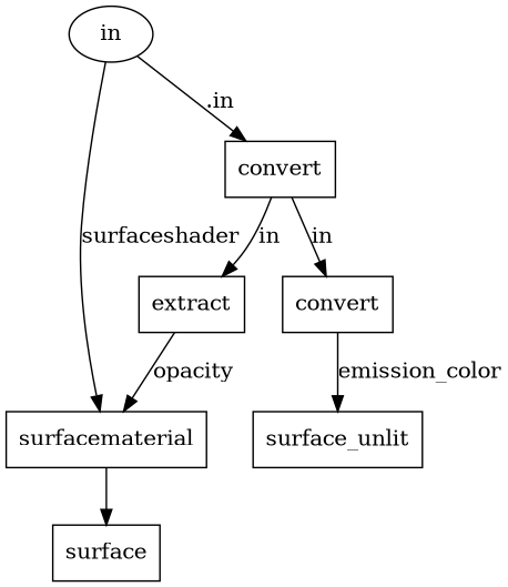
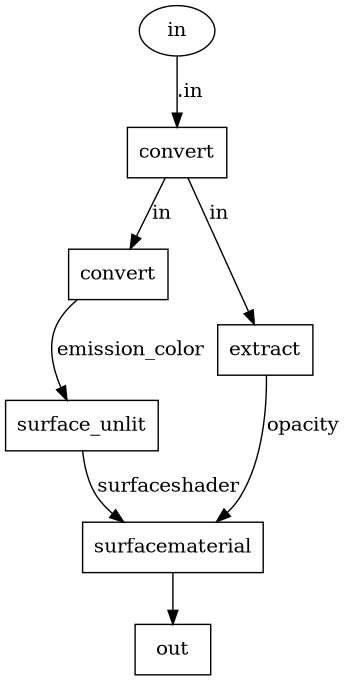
  digraph {
    rankdir=TB
    node [shape=box]
    n1 [label=surfacematerial]
-   n2 [label=surface]
+   n2 [label=out]
    n3 [label=surface_unlit]
    n4 [label=convert]
    n5 [label=convert]
    n6 [label=extract]
    n7 [label=in shape=ellipse]
    n1 -> n2
-   n7 -> n1 [label=surfaceshader]
+   n3 -> n1 [label=surfaceshader]
    n4 -> n3 [label=emission_color]
    n5 -> n4 [label=in]
    n5 -> n6 [label=in]
    n6 -> n1 [label=opacity]
    n7 -> n5 [label=".in"]
  }
